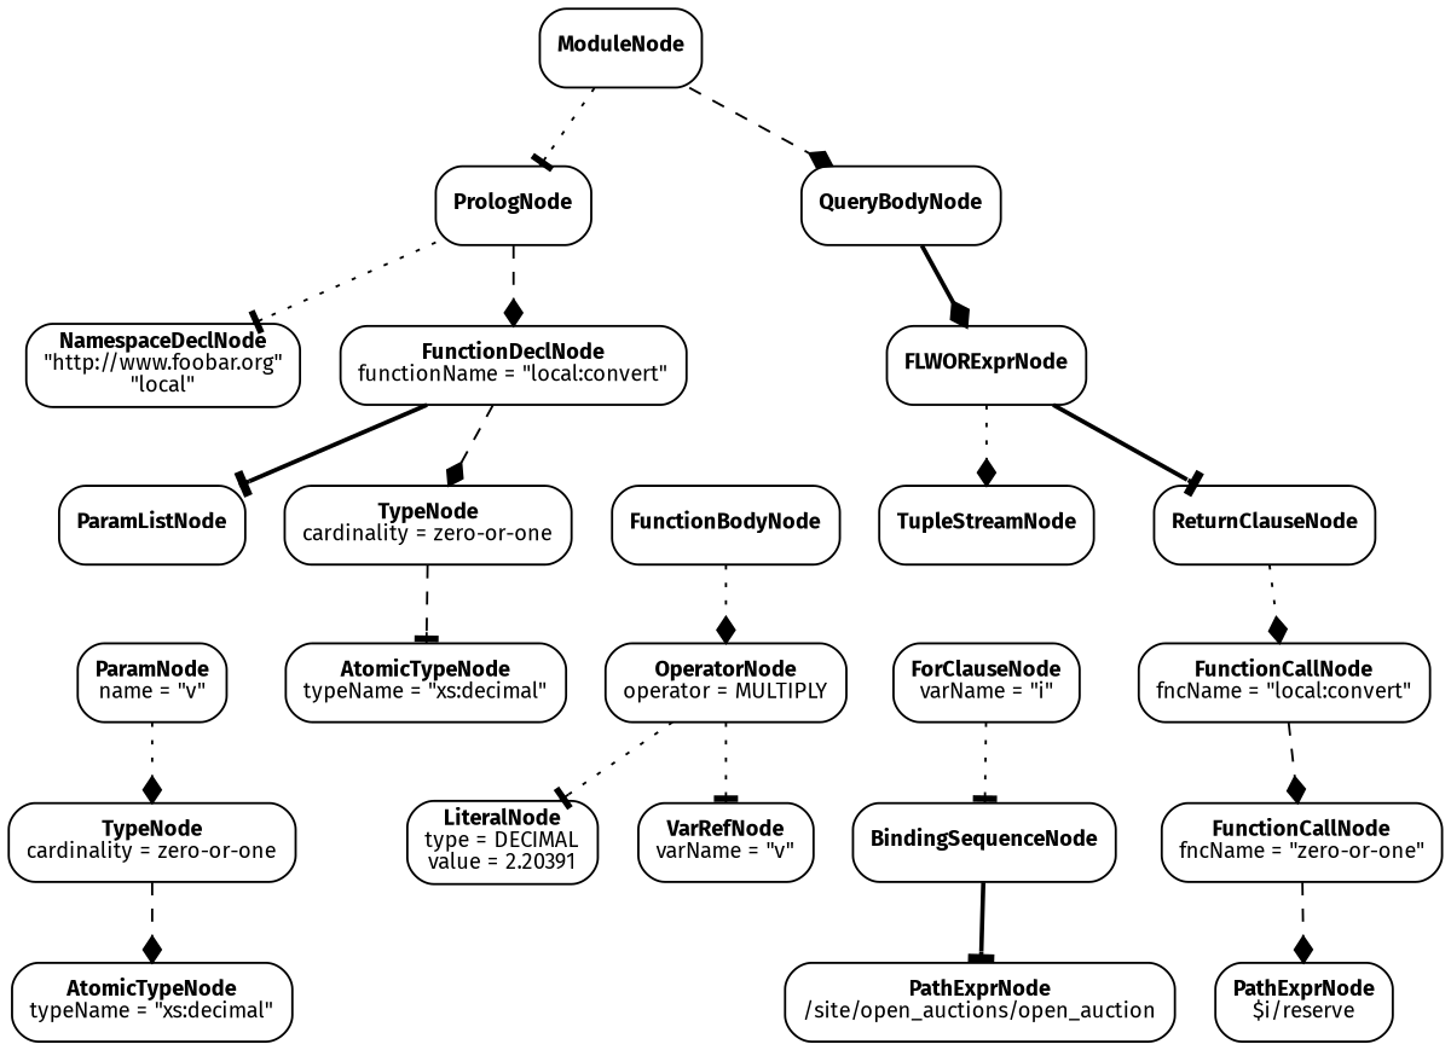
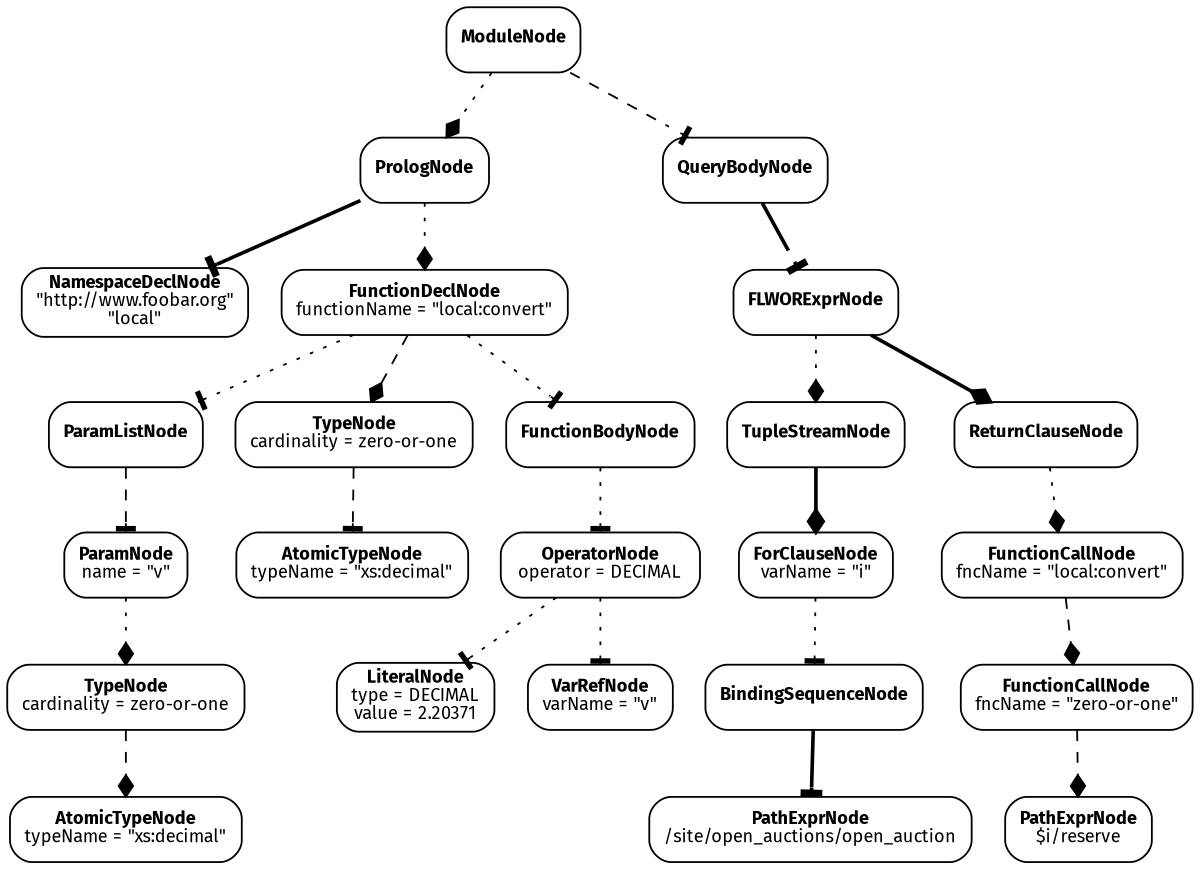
  digraph {
    fontname="Fira Sans"
    node [fontname="Fira Sans" fontsize=10 shape=rectangle style=rounded]
    edge [arrowhead=tee fontname="Fira Sans" fontsize=10 style=dotted]
    n1 [label=<<b>ModuleNode</b>>]
    n2 [label=<<b>PrologNode</b>>]
    n3 [label=<<b>QueryBodyNode</b>>]
    n4 [label=<<b>NamespaceDeclNode</b><br/>"http://www.foobar.org"<br/>"local">]
    n5 [label=<<b>FunctionDeclNode</b><br/>functionName = "local:convert">]
    n6 [label=<<b>FLWORExprNode</b>>]
    n7 [label=<<b>ParamListNode</b>>]
    n8 [label=<<b>TypeNode</b><br/>cardinality = zero-or-one>]
    n9 [label=<<b>FunctionBodyNode</b>>]
    n10 [label=<<b>TupleStreamNode</b>>]
    n11 [label=<<b>ReturnClauseNode</b>>]
    n12 [label=<<b>ParamNode</b><br/>name = "v">]
    n13 [label=<<b>AtomicTypeNode</b><br/>typeName = "xs:decimal">]
-   n14 [label=<<b>OperatorNode</b><br/>operator = MULTIPLY>]
+   n14 [label=<<b>OperatorNode</b><br/>operator = DECIMAL>]
    n15 [label=<<b>TypeNode</b><br/>cardinality = zero-or-one>]
-   n16 [label=<<b>LiteralNode</b><br/>type = DECIMAL<br/>value = 2.20391>]
+   n16 [label=<<b>LiteralNode</b><br/>type = DECIMAL<br/>value = 2.20371>]
    n17 [label=<<b>VarRefNode</b><br/>varName = "v">]
    n18 [label=<<b>AtomicTypeNode</b><br/>typeName = "xs:decimal">]
    n19 [label=<<b>ForClauseNode</b><br/>varName = "i">]
    n20 [label=<<b>FunctionCallNode</b><br/>fncName = "local:convert">]
    n21 [label=<<b>BindingSequenceNode</b>>]
    n22 [label=<<b>FunctionCallNode</b><br/>fncName = "zero-or-one">]
    n23 [label=<<b>PathExprNode</b><br/>/site/open_auctions/open_auction>]
    n24 [label=<<b>PathExprNode</b><br/>$i/reserve>]
-   n1 -> n2
-   n1 -> n3 [arrowhead=diamond style=dashed]
-   n2 -> n4
-   n2 -> n5 [arrowhead=diamond style=dashed]
-   n3 -> n6 [arrowhead=diamond style=bold]
-   n5 -> n7 [style=bold]
+   n1 -> n2 [arrowhead=diamond]
+   n1 -> n3 [style=dashed]
+   n2 -> n4 [style=bold]
+   n2 -> n5 [arrowhead=diamond]
+   n3 -> n6 [style=bold]
+   n5 -> n7
    n5 -> n8 [arrowhead=diamond style=dashed]
+   n5 -> n9
    n6 -> n10 [arrowhead=diamond]
-   n6 -> n11 [style=bold]
+   n6 -> n11 [arrowhead=diamond style=bold]
+   n7 -> n12 [style=dashed]
    n8 -> n13 [style=dashed]
-   n9 -> n14 [arrowhead=diamond]
+   n9 -> n14
+   n10 -> n19 [arrowhead=diamond style=bold]
    n11 -> n20 [arrowhead=diamond]
    n12 -> n15 [arrowhead=diamond]
    n14 -> n16
    n14 -> n17
    n15 -> n18 [arrowhead=diamond style=dashed]
    n19 -> n21
    n20 -> n22 [arrowhead=diamond style=dashed]
    n21 -> n23 [style=bold]
    n22 -> n24 [arrowhead=diamond style=dashed]
  }
